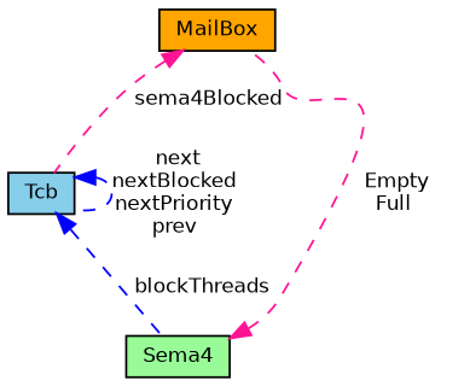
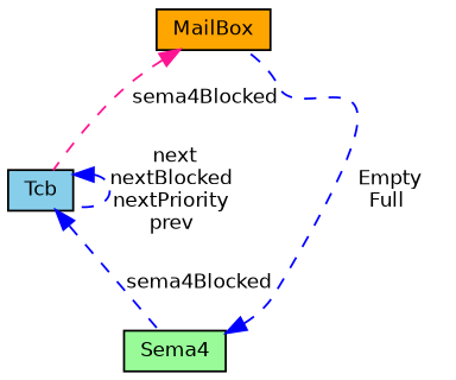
  digraph {
    node [color=black fontname=Helvetica fontsize=10 shape=record style=filled]
    edge [color=deeppink dir=back fontname=Helvetica fontsize=10 labelfontname=Helvetica labelfontsize=10 style=dashed]
    n1 [fillcolor=orange fontcolor=black height=0.2 label=MailBox width=0.4]
    n2 [fillcolor=skyblue height=0.2 label=Tcb width=0.4]
    n3 [fillcolor=palegreen height=0.2 label=Sema4 width=0.4]
    n1 -> n2 [label=" sema4Blocked"]
    n2 -> n2 [color=blue label=" next\nnextBlocked\nnextPriority\nprev"]
-   n2 -> n3 [color=blue label=" blockThreads"]
-   n3 -> n1 [label=" Empty\nFull"]
+   n2 -> n3 [color=blue label=" sema4Blocked"]
+   n3 -> n1 [color=blue label=" Empty\nFull"]
  }
